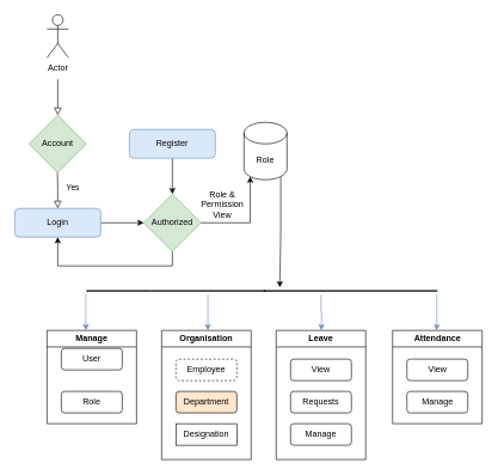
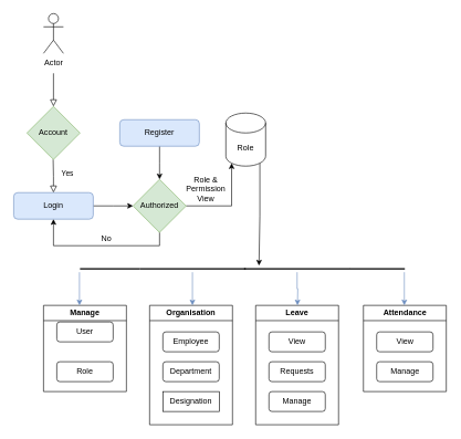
  <mxCell id="0" />
  <mxCell id="1" parent="0" />
  <mxCell id="2" value="" style="rounded=0;html=1;jettySize=auto;orthogonalLoop=1;fontSize=11;endArrow=block;endFill=0;endSize=8;strokeWidth=1;shadow=0;labelBackgroundColor=none;edgeStyle=orthogonalEdgeStyle;" parent="1" edge="1"><mxGeometry relative="1" as="geometry"><mxPoint x="80" y="110" as="sourcePoint" /><mxPoint x="80" y="160" as="targetPoint" /></mxGeometry></mxCell>
  <mxCell id="3" value="Yes" style="rounded=0;html=1;jettySize=auto;orthogonalLoop=1;fontSize=11;endArrow=block;endFill=0;endSize=8;strokeWidth=1;shadow=0;labelBackgroundColor=none;edgeStyle=orthogonalEdgeStyle;" parent="1" edge="1"><mxGeometry x="-0.192" y="20" relative="1" as="geometry"><mxPoint x="1" y="1" as="offset" /><mxPoint x="79.5" y="240" as="sourcePoint" /><mxPoint x="80" y="290" as="targetPoint" /></mxGeometry></mxCell>
  <mxCell id="4" style="edgeStyle=orthogonalEdgeStyle;rounded=0;orthogonalLoop=1;jettySize=auto;html=1;" edge="1" parent="1" source="5"><mxGeometry relative="1" as="geometry"><mxPoint x="240" y="270" as="targetPoint" /></mxGeometry></mxCell>
  <mxCell id="5" value="Register" style="rounded=1;whiteSpace=wrap;html=1;fontSize=12;glass=0;strokeWidth=1;shadow=0;fillColor=#dae8fc;strokeColor=#6c8ebf;" parent="1" vertex="1"><mxGeometry x="180" y="180" width="120" height="40" as="geometry" /></mxCell>
  <mxCell id="6" value="Account" style="rhombus;whiteSpace=wrap;html=1;fillColor=#d5e8d4;strokeColor=#82b366;" vertex="1" parent="1"><mxGeometry x="40" y="160" width="80" height="80" as="geometry" /></mxCell>
  <mxCell id="7" style="edgeStyle=orthogonalEdgeStyle;rounded=0;orthogonalLoop=1;jettySize=auto;html=1;" edge="1" parent="1" source="8"><mxGeometry relative="1" as="geometry"><mxPoint x="200" y="310" as="targetPoint" /></mxGeometry></mxCell>
  <mxCell id="8" value="Login" style="rounded=1;whiteSpace=wrap;html=1;fillColor=#dae8fc;strokeColor=#6c8ebf;" vertex="1" parent="1"><mxGeometry x="20" y="290" width="120" height="40" as="geometry" /></mxCell>
  <mxCell id="9" style="edgeStyle=orthogonalEdgeStyle;rounded=0;orthogonalLoop=1;jettySize=auto;html=1;exitX=1;exitY=0.5;exitDx=0;exitDy=0;entryX=0.145;entryY=1;entryDx=0;entryDy=-4.35;entryPerimeter=0;" edge="1" parent="1" source="11" target="14"><mxGeometry relative="1" as="geometry"><mxPoint x="349" y="240" as="targetPoint" /></mxGeometry></mxCell>
  <mxCell id="10" style="edgeStyle=orthogonalEdgeStyle;rounded=0;orthogonalLoop=1;jettySize=auto;html=1;exitX=0.5;exitY=1;exitDx=0;exitDy=0;entryX=0.5;entryY=1;entryDx=0;entryDy=0;" edge="1" parent="1" source="11" target="8"><mxGeometry relative="1" as="geometry"><mxPoint x="240" y="400" as="targetPoint" /></mxGeometry></mxCell>
  <mxCell id="11" value="Authorized" style="rhombus;whiteSpace=wrap;html=1;fillColor=#d5e8d4;strokeColor=#82b366;" vertex="1" parent="1"><mxGeometry x="200" y="270" width="80" height="80" as="geometry" /></mxCell>
+ <mxCell id="12" value="No" style="text;html=1;align=center;verticalAlign=middle;whiteSpace=wrap;rounded=0;" vertex="1" parent="1"><mxGeometry x="140" y="350" width="40" height="20" as="geometry" /></mxCell>
  <mxCell id="13" style="edgeStyle=orthogonalEdgeStyle;rounded=0;orthogonalLoop=1;jettySize=auto;html=1;exitX=0.855;exitY=1;exitDx=0;exitDy=-4.35;exitPerimeter=0;" edge="1" parent="1" source="14"><mxGeometry relative="1" as="geometry"><mxPoint x="390" y="400" as="targetPoint" /></mxGeometry></mxCell>
  <mxCell id="14" value="Role" style="shape=cylinder3;whiteSpace=wrap;html=1;boundedLbl=1;backgroundOutline=1;size=15;" vertex="1" parent="1"><mxGeometry x="340" y="170" width="60" height="80" as="geometry" /></mxCell>
  <mxCell id="15" value="Role &amp;amp; Permission View" style="text;html=1;align=center;verticalAlign=middle;whiteSpace=wrap;rounded=0;" vertex="1" parent="1"><mxGeometry x="280" y="270" width="60" height="30" as="geometry" /></mxCell>
  <mxCell id="16" value="Actor" style="shape=umlActor;verticalLabelPosition=bottom;verticalAlign=top;html=1;outlineConnect=0;" vertex="1" parent="1"><mxGeometry x="65" y="20" width="30" height="60" as="geometry" /></mxCell>
  <mxCell id="17" value="Manage" style="swimlane;whiteSpace=wrap;html=1;" vertex="1" parent="1"><mxGeometry x="65" y="460" width="125" height="130" as="geometry" /></mxCell>
  <mxCell id="18" value="User" style="rounded=1;whiteSpace=wrap;html=1;" vertex="1" parent="17"><mxGeometry x="20" y="25" width="85" height="30" as="geometry" /></mxCell>
  <mxCell id="19" value="Role" style="rounded=1;whiteSpace=wrap;html=1;" vertex="1" parent="17"><mxGeometry x="20" y="85" width="85" height="30" as="geometry" /></mxCell>
  <mxCell id="20" value="Organisation" style="swimlane;whiteSpace=wrap;html=1;" vertex="1" parent="1"><mxGeometry x="225" y="460" width="125" height="180" as="geometry"><mxRectangle x="195" y="470" width="110" height="30" as="alternateBounds" /></mxGeometry></mxCell>
- <mxCell id="21" value="Employee" style="rounded=1;whiteSpace=wrap;html=1;dashed=1;" vertex="1" parent="20"><mxGeometry x="20" y="40" width="85" height="30" as="geometry" /></mxCell>
- <mxCell id="22" value="Department" style="rounded=1;whiteSpace=wrap;html=1;fillColor=#ffe6cc;" vertex="1" parent="20"><mxGeometry x="20" y="85" width="85" height="30" as="geometry" /></mxCell>
+ <mxCell id="21" value="Employee" style="rounded=1;whiteSpace=wrap;html=1;" vertex="1" parent="20"><mxGeometry x="20" y="40" width="85" height="30" as="geometry" /></mxCell>
+ <mxCell id="22" value="Department" style="rounded=1;whiteSpace=wrap;html=1;" vertex="1" parent="20"><mxGeometry x="20" y="85" width="85" height="30" as="geometry" /></mxCell>
  <mxCell id="23" value="Designation" style="whiteSpace=wrap;html=1;rounded=0;" vertex="1" parent="20"><mxGeometry x="20" y="130" width="85" height="30" as="geometry" /></mxCell>
  <mxCell id="24" value="Leave" style="swimlane;whiteSpace=wrap;html=1;" vertex="1" parent="1"><mxGeometry x="385" y="460" width="125" height="180" as="geometry"><mxRectangle x="195" y="470" width="110" height="30" as="alternateBounds" /></mxGeometry></mxCell>
  <mxCell id="25" value="View" style="rounded=1;whiteSpace=wrap;html=1;" vertex="1" parent="24"><mxGeometry x="20" y="40" width="85" height="30" as="geometry" /></mxCell>
  <mxCell id="26" value="Requests" style="rounded=1;whiteSpace=wrap;html=1;" vertex="1" parent="24"><mxGeometry x="20" y="85" width="85" height="30" as="geometry" /></mxCell>
  <mxCell id="27" value="Manage" style="rounded=1;whiteSpace=wrap;html=1;" vertex="1" parent="24"><mxGeometry x="20" y="130" width="85" height="30" as="geometry" /></mxCell>
  <mxCell id="28" value="Attendance" style="swimlane;whiteSpace=wrap;html=1;" vertex="1" parent="1"><mxGeometry x="547.5" y="460" width="125" height="130" as="geometry" /></mxCell>
  <mxCell id="29" value="View" style="rounded=1;whiteSpace=wrap;html=1;" vertex="1" parent="28"><mxGeometry x="20" y="40" width="85" height="30" as="geometry" /></mxCell>
  <mxCell id="30" value="Manage" style="rounded=1;whiteSpace=wrap;html=1;" vertex="1" parent="28"><mxGeometry x="20" y="85" width="85" height="30" as="geometry" /></mxCell>
  <mxCell id="31" value="" style="edgeStyle=orthogonalEdgeStyle;rounded=0;orthogonalLoop=1;jettySize=auto;html=1;fillColor=#dae8fc;strokeColor=#6c8ebf;" edge="1" parent="1" source="32"><mxGeometry relative="1" as="geometry"><mxPoint x="448" y="460" as="targetPoint" /></mxGeometry></mxCell>
  <mxCell id="32" value="" style="line;strokeWidth=2;html=1;" vertex="1" parent="1"><mxGeometry x="367.5" y="400" width="160" height="10" as="geometry" /></mxCell>
  <mxCell id="33" value="" style="line;strokeWidth=2;html=1;" vertex="1" parent="1"><mxGeometry x="210" y="400" width="160" height="10" as="geometry" /></mxCell>
  <mxCell id="34" value="" style="edgeStyle=orthogonalEdgeStyle;rounded=0;orthogonalLoop=1;jettySize=auto;html=1;fillColor=#dae8fc;strokeColor=#6c8ebf;" edge="1" parent="1"><mxGeometry relative="1" as="geometry"><mxPoint x="289.6" y="410" as="sourcePoint" /><mxPoint x="289.6" y="460" as="targetPoint" /></mxGeometry></mxCell>
  <mxCell id="35" value="" style="line;strokeWidth=2;html=1;" vertex="1" parent="1"><mxGeometry x="527" y="400" width="83" height="10" as="geometry" /></mxCell>
  <mxCell id="36" value="" style="edgeStyle=orthogonalEdgeStyle;rounded=0;orthogonalLoop=1;jettySize=auto;html=1;fillColor=#dae8fc;strokeColor=#6c8ebf;" edge="1" parent="1"><mxGeometry relative="1" as="geometry"><mxPoint x="609.2" y="410" as="sourcePoint" /><mxPoint x="609.2" y="460" as="targetPoint" /></mxGeometry></mxCell>
  <mxCell id="37" value="" style="line;strokeWidth=2;html=1;" vertex="1" parent="1"><mxGeometry x="120" y="400" width="90" height="10" as="geometry" /></mxCell>
  <mxCell id="38" value="" style="edgeStyle=orthogonalEdgeStyle;rounded=0;orthogonalLoop=1;jettySize=auto;html=1;fillColor=#dae8fc;strokeColor=#6c8ebf;" edge="1" parent="1"><mxGeometry relative="1" as="geometry"><mxPoint x="119.2" y="410" as="sourcePoint" /><mxPoint x="119.2" y="460" as="targetPoint" /></mxGeometry></mxCell>
